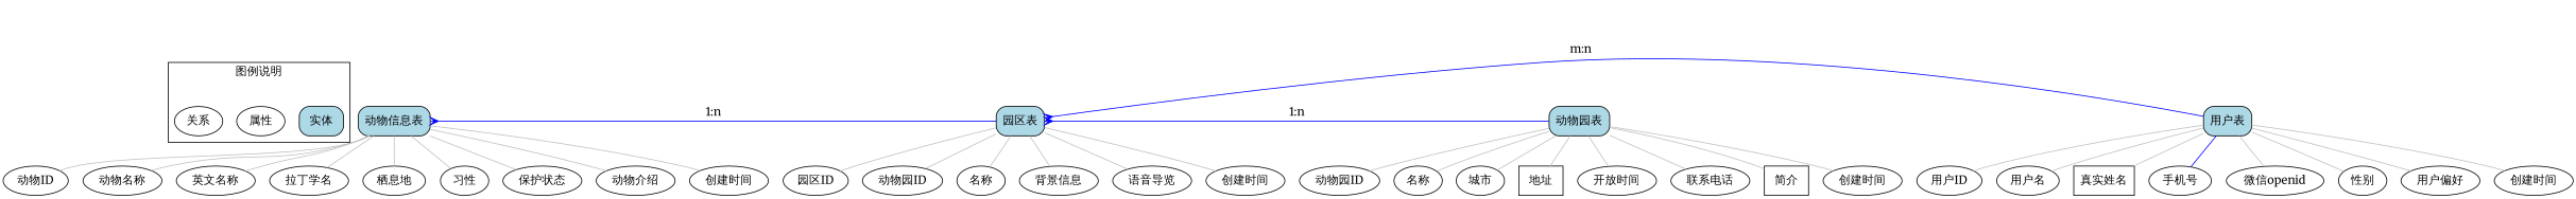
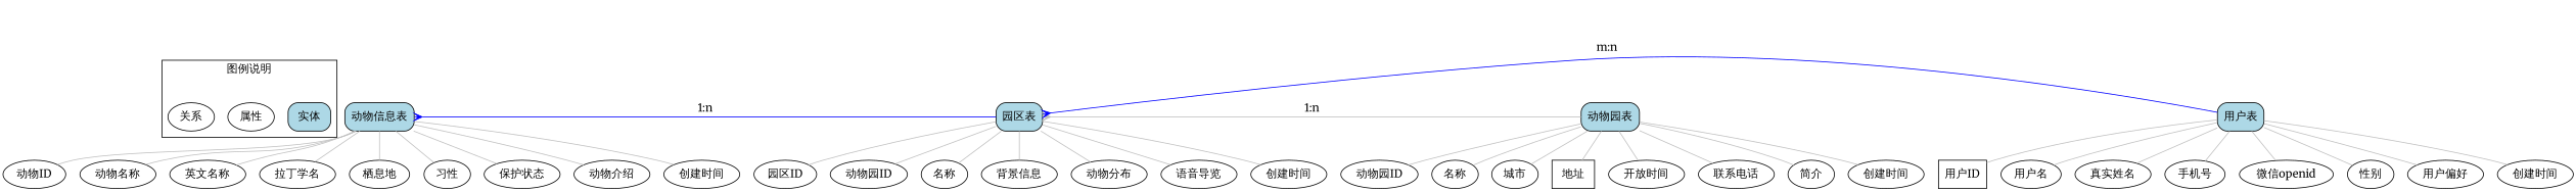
  digraph {
    fontname=Merriweather
    rankdir=TB
    splines=spline
    node [fillcolor=white fontname=Merriweather shape=ellipse style=filled]
    edge [color=gray dir=none fontname=Merriweather]
    n1 [fillcolor=lightblue label="实体" shape=box style="rounded,filled"]
    n2 [label="属性"]
    n3 [label="关系"]
    n4 [fillcolor=lightblue label="动物信息表" shape=box style="rounded,filled"]
    n5 [label="动物ID"]
    n6 [label="动物名称"]
    n7 [label="英文名称"]
    n8 [label="拉丁学名"]
    n9 [label="栖息地"]
    n10 [label="习性"]
    n11 [label="保护状态"]
    n12 [label="动物介绍"]
    n13 [label="创建时间"]
    n14 [fillcolor=lightblue label="动物园表" shape=box style="rounded,filled"]
    n15 [label="动物园ID"]
    n16 [label="名称"]
    n17 [label="城市"]
    n18 [label="地址" shape=box]
    n19 [label="开放时间"]
    n20 [label="联系电话"]
-   n21 [label="简介" shape=box]
+   n21 [label="简介"]
    n22 [label="创建时间"]
    n23 [fillcolor=lightblue label="园区表" shape=box style="rounded,filled"]
    n24 [label="园区ID"]
    n25 [label="动物园ID"]
    n26 [label="名称"]
    n27 [label="背景信息"]
+   n28 [label="动物分布"]
    n29 [label="语音导览"]
    n30 [label="创建时间"]
    n31 [fillcolor=lightblue label="用户表" shape=box style="rounded,filled"]
-   n32 [label="用户ID"]
+   n32 [label="用户ID" shape=box]
    n33 [label="用户名"]
-   n34 [label="真实姓名" shape=box]
+   n34 [label="真实姓名"]
    n35 [label="手机号"]
    n36 [label="微信openid"]
    n37 [label="性别"]
    n38 [label="用户偏好"]
    n39 [label="创建时间"]
    subgraph cluster_1 {
      label="图例说明"
      n1
      n2
      n3
    }
    n4 -> n5
    n4 -> n6
    n4 -> n7
    n4 -> n8
    n4 -> n9
    n4 -> n10
    n4 -> n11
    n4 -> n12
    n4 -> n13
    n14 -> n15
    n14 -> n16
    n14 -> n17
    n14 -> n18
    n14 -> n19
    n14 -> n20
    n14 -> n21
    n14 -> n22
-   n14 -> n23 [arrowhead=crow arrowtail=none color=blue constraint=false dir=both label="1:n"]
+   n14 -> n23 [arrowhead=crow arrowtail=none constraint=false dir=both label="1:n"]
    n23 -> n4 [arrowhead=crow arrowtail=none color=blue constraint=false dir=both label="1:n"]
    n23 -> n24
    n23 -> n25
    n23 -> n26
    n23 -> n27
+   n23 -> n28
    n23 -> n29
    n23 -> n30
    n31 -> n23 [arrowhead=crow arrowtail=none color=blue constraint=false dir=both label="m:n"]
    n31 -> n32
    n31 -> n33
    n31 -> n34
-   n31 -> n35 [color=blue]
+   n31 -> n35
    n31 -> n36
    n31 -> n37
    n31 -> n38
    n31 -> n39
  }
